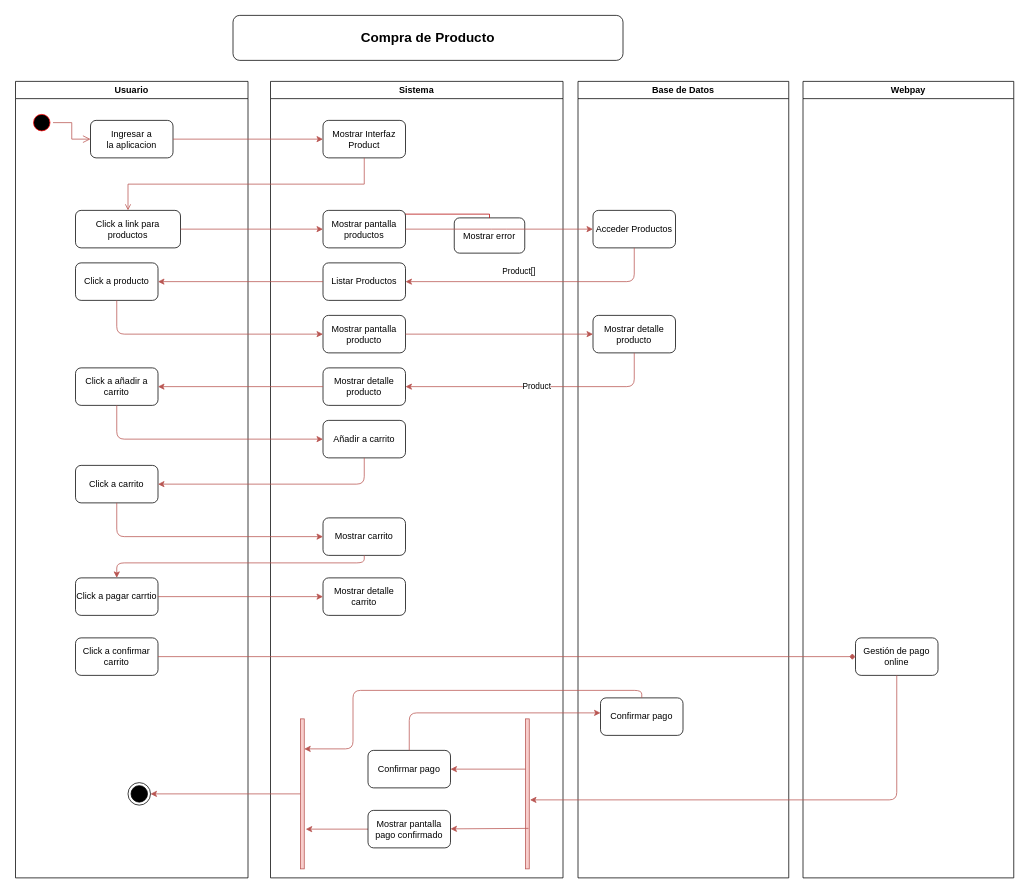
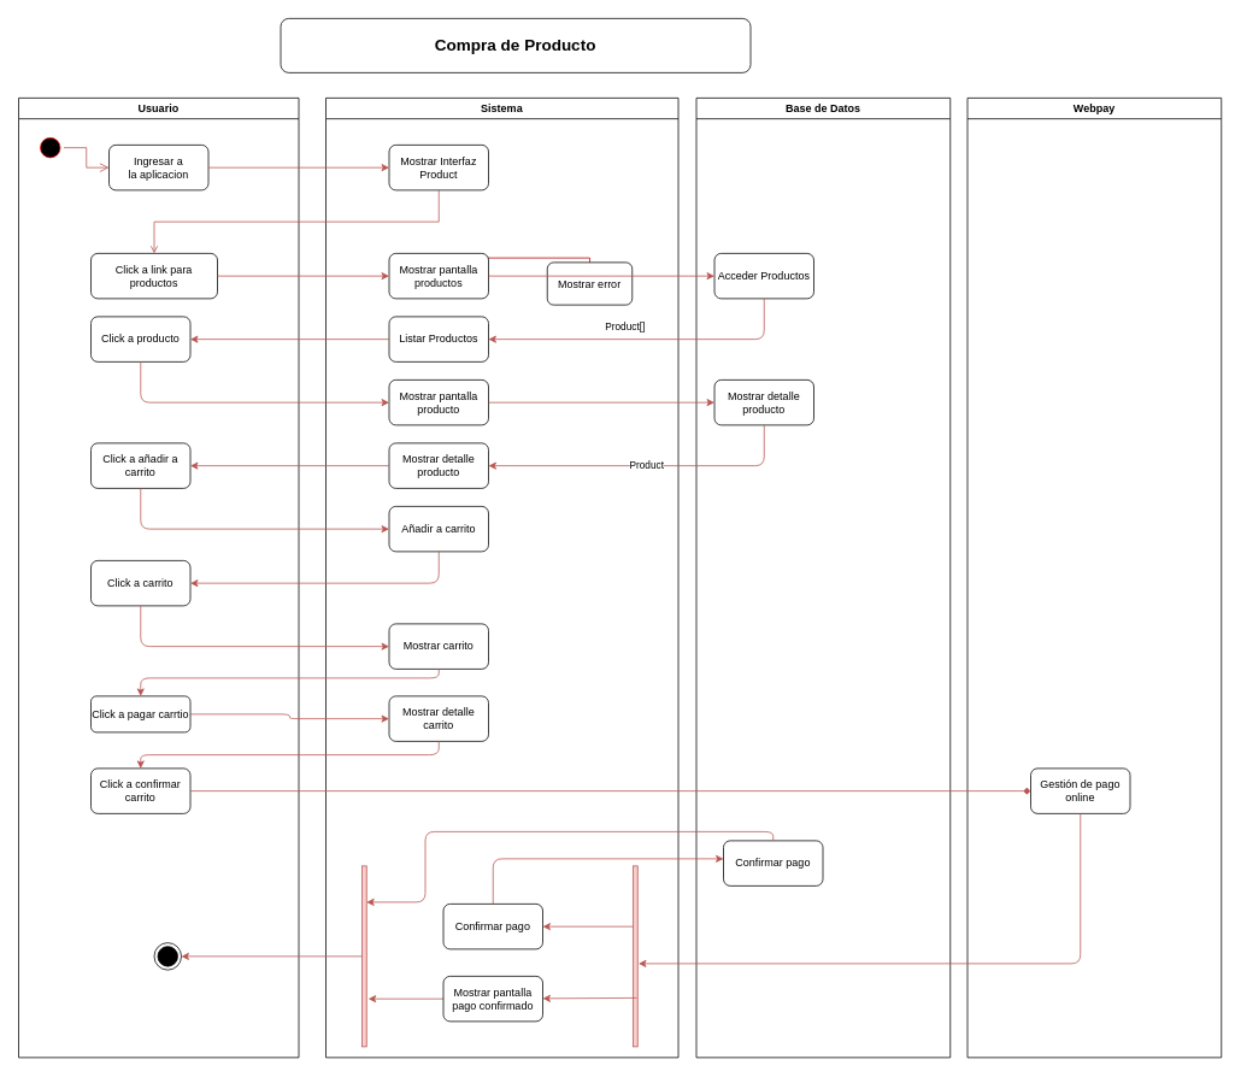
  <mxCell id="0" />
  <mxCell id="1" parent="0" />
  <mxCell id="2" value="Usuario" style="swimlane;whiteSpace=wrap" vertex="1" parent="1"><mxGeometry x="20" y="108" width="310" height="1062" as="geometry" /></mxCell>
  <mxCell id="3" value="" style="ellipse;shape=startState;fillColor=#000000;strokeColor=#ff0000;" vertex="1" parent="2"><mxGeometry x="20" y="40" width="30" height="30" as="geometry" /></mxCell>
  <mxCell id="4" value="" style="edgeStyle=elbowEdgeStyle;elbow=horizontal;verticalAlign=bottom;endArrow=open;endSize=8;strokeColor=#b85450;endFill=1;rounded=0;fillColor=#f8cecc;gradientColor=#ea6b66;" edge="1" parent="2" source="3" target="5"><mxGeometry x="100" y="40" as="geometry"><mxPoint x="115" y="110" as="targetPoint" /></mxGeometry></mxCell>
  <mxCell id="5" value="Ingresar a &#10;la aplicacion" style="align=center;rounded=1;" vertex="1" parent="2"><mxGeometry x="100" y="52" width="110" height="50" as="geometry" /></mxCell>
  <mxCell id="6" value="Click a link para productos" style="rounded=1;whiteSpace=wrap;" vertex="1" parent="2"><mxGeometry x="80" y="172" width="140" height="50" as="geometry" /></mxCell>
  <mxCell id="7" value="Click a producto" style="rounded=1;whiteSpace=wrap;" vertex="1" parent="2"><mxGeometry x="80" y="242" width="110" height="50" as="geometry" /></mxCell>
  <mxCell id="8" value="Click a añadir a carrito" style="rounded=1;whiteSpace=wrap;" vertex="1" parent="2"><mxGeometry x="80" y="382" width="110" height="50" as="geometry" /></mxCell>
  <mxCell id="9" value="Click a carrito" style="rounded=1;whiteSpace=wrap;" vertex="1" parent="2"><mxGeometry x="80" y="512" width="110" height="50" as="geometry" /></mxCell>
- <mxCell id="10" value="Click a pagar carrtio" style="rounded=1;whiteSpace=wrap;" vertex="1" parent="2"><mxGeometry x="80" y="662" width="110" height="50" as="geometry" /></mxCell>
+ <mxCell id="10" value="Click a pagar carrtio" style="rounded=1;whiteSpace=wrap;" vertex="1" parent="2"><mxGeometry x="80" y="662" width="110" height="40" as="geometry" /></mxCell>
  <mxCell id="11" value="Click a confirmar carrito" style="rounded=1;whiteSpace=wrap;" vertex="1" parent="2"><mxGeometry x="80" y="742" width="110" height="50" as="geometry" /></mxCell>
  <mxCell id="12" value="" style="ellipse;html=1;shape=endState;fillColor=strokeColor;" vertex="1" parent="2"><mxGeometry x="150" y="935" width="30" height="30" as="geometry" /></mxCell>
  <mxCell id="13" value="Sistema" style="swimlane;whiteSpace=wrap;startSize=23;" vertex="1" parent="1"><mxGeometry x="360" y="108" width="390" height="1062" as="geometry" /></mxCell>
  <mxCell id="14" value="Mostrar Interfaz &#10;Product" style="rounded=1;" vertex="1" parent="13"><mxGeometry x="70.0" y="52" width="110" height="50" as="geometry" /></mxCell>
  <mxCell id="15" value="Mostrar error" style="rounded=1;whiteSpace=wrap;html=1;" vertex="1" parent="13"><mxGeometry x="245" y="182" width="94" height="47" as="geometry" /></mxCell>
  <mxCell id="16" style="edgeStyle=elbowEdgeStyle;rounded=0;orthogonalLoop=1;jettySize=auto;html=1;entryX=0.5;entryY=0;entryDx=0;entryDy=0;fillColor=#e51400;strokeColor=#B20000;elbow=vertical;" edge="1" parent="13" source="15" target="17"><mxGeometry relative="1" as="geometry" /></mxCell>
  <mxCell id="17" value="Mostrar pantalla productos" style="rounded=1;whiteSpace=wrap;" vertex="1" parent="13"><mxGeometry x="70" y="172" width="110" height="50" as="geometry" /></mxCell>
  <mxCell id="18" value="Listar Productos" style="rounded=1;whiteSpace=wrap;" vertex="1" parent="13"><mxGeometry x="70" y="242" width="110" height="50" as="geometry" /></mxCell>
  <mxCell id="19" value="Mostrar pantalla producto" style="rounded=1;whiteSpace=wrap;" vertex="1" parent="13"><mxGeometry x="70" y="312" width="110" height="50" as="geometry" /></mxCell>
  <mxCell id="20" value="Mostrar detalle producto" style="rounded=1;whiteSpace=wrap;" vertex="1" parent="13"><mxGeometry x="70" y="382" width="110" height="50" as="geometry" /></mxCell>
  <mxCell id="21" value="Añadir a carrito" style="rounded=1;whiteSpace=wrap;" vertex="1" parent="13"><mxGeometry x="70" y="452" width="110" height="50" as="geometry" /></mxCell>
  <mxCell id="22" value="Mostrar carrito" style="rounded=1;whiteSpace=wrap;" vertex="1" parent="13"><mxGeometry x="70" y="582" width="110" height="50" as="geometry" /></mxCell>
  <mxCell id="23" value="Mostrar detalle carrito" style="rounded=1;whiteSpace=wrap;" vertex="1" parent="13"><mxGeometry x="70" y="662" width="110" height="50" as="geometry" /></mxCell>
  <mxCell id="24" value="Confirmar pago" style="rounded=1;whiteSpace=wrap;" vertex="1" parent="13"><mxGeometry x="130" y="892" width="110" height="50" as="geometry" /></mxCell>
  <mxCell id="25" style="edgeStyle=orthogonalEdgeStyle;html=1;strokeColor=#b85450;elbow=vertical;entryX=1.4;entryY=0.735;entryDx=0;entryDy=0;entryPerimeter=0;fillColor=#f8cecc;" edge="1" parent="13" source="26" target="29"><mxGeometry relative="1" as="geometry"><mxPoint x="120" y="1052" as="targetPoint" /></mxGeometry></mxCell>
  <mxCell id="26" value="Mostrar pantalla pago confirmado" style="rounded=1;whiteSpace=wrap;" vertex="1" parent="13"><mxGeometry x="130" y="972" width="110" height="50" as="geometry" /></mxCell>
  <mxCell id="27" style="html=1;entryX=1;entryY=0.5;entryDx=0;entryDy=0;strokeColor=#b85450;elbow=vertical;exitX=0.8;exitY=0.335;exitDx=0;exitDy=0;exitPerimeter=0;fillColor=#f8cecc;" edge="1" parent="13" source="28" target="24"><mxGeometry relative="1" as="geometry"><mxPoint x="340" y="912" as="sourcePoint" /></mxGeometry></mxCell>
  <mxCell id="28" value="" style="html=1;points=[];perimeter=orthogonalPerimeter;fillColor=#f8cecc;strokeColor=#b85450;" vertex="1" parent="13"><mxGeometry x="340" y="850" width="5" height="200" as="geometry" /></mxCell>
  <mxCell id="29" value="" style="html=1;points=[];perimeter=orthogonalPerimeter;fillColor=#f8cecc;strokeColor=#b85450;" vertex="1" parent="13"><mxGeometry x="40" y="850" width="5" height="200" as="geometry" /></mxCell>
  <mxCell id="30" style="html=1;strokeColor=#b85450;elbow=vertical;exitX=0.8;exitY=0.73;exitDx=0;exitDy=0;exitPerimeter=0;fillColor=#f8cecc;" edge="1" parent="13" source="28" target="26"><mxGeometry relative="1" as="geometry"><mxPoint x="344" y="996.5" as="sourcePoint" /><mxPoint x="240" y="996.5" as="targetPoint" /></mxGeometry></mxCell>
  <mxCell id="31" value="Base de Datos" style="swimlane;whiteSpace=wrap" vertex="1" parent="1"><mxGeometry x="770" y="108" width="281" height="1062" as="geometry" /></mxCell>
  <mxCell id="32" style="edgeStyle=orthogonalEdgeStyle;rounded=0;orthogonalLoop=1;jettySize=auto;html=1;entryX=0;entryY=0.5;entryDx=0;entryDy=0;fillColor=#e51400;strokeColor=#B20000;" edge="1" parent="31"><mxGeometry relative="1" as="geometry"><mxPoint x="124" y="253" as="sourcePoint" /></mxGeometry></mxCell>
  <mxCell id="33" value="Acceder Productos" style="rounded=1;whiteSpace=wrap;" vertex="1" parent="31"><mxGeometry x="20" y="172" width="110" height="50" as="geometry" /></mxCell>
  <mxCell id="34" value="Mostrar detalle producto" style="rounded=1;whiteSpace=wrap;" vertex="1" parent="31"><mxGeometry x="20" y="312" width="110" height="50" as="geometry" /></mxCell>
  <mxCell id="35" value="Confirmar pago" style="rounded=1;whiteSpace=wrap;" vertex="1" parent="31"><mxGeometry x="30" y="822" width="110" height="50" as="geometry" /></mxCell>
  <mxCell id="36" style="edgeStyle=orthogonalEdgeStyle;rounded=0;orthogonalLoop=1;jettySize=auto;html=1;exitX=1;exitY=0.5;exitDx=0;exitDy=0;entryX=0;entryY=0.5;entryDx=0;entryDy=0;fillColor=#f8cecc;gradientColor=#ea6b66;strokeColor=#b85450;" edge="1" parent="1" source="5" target="14"><mxGeometry relative="1" as="geometry" /></mxCell>
  <mxCell id="37" value="" style="endArrow=open;strokeColor=#b85450;endFill=1;rounded=0;entryX=0.5;entryY=0;entryDx=0;entryDy=0;fillColor=#f8cecc;gradientColor=#ea6b66;edgeStyle=elbowEdgeStyle;elbow=vertical;" edge="1" parent="1" source="14" target="6"><mxGeometry relative="1" as="geometry"><mxPoint x="232" y="280" as="targetPoint" /></mxGeometry></mxCell>
  <mxCell id="38" value="&lt;font style=&quot;font-size: 18px;&quot;&gt;&lt;b&gt;Compra de Producto&lt;br&gt;&lt;/b&gt;&lt;/font&gt;" style="rounded=1;whiteSpace=wrap;html=1;" vertex="1" parent="1"><mxGeometry x="310" y="20" width="520" height="60" as="geometry" /></mxCell>
  <mxCell id="39" value="" style="edgeStyle=elbowEdgeStyle;elbow=vertical;html=1;entryX=0;entryY=0.5;entryDx=0;entryDy=0;fillColor=#f8cecc;strokeColor=#b85450;" edge="1" parent="1" source="17" target="33"><mxGeometry relative="1" as="geometry" /></mxCell>
  <mxCell id="40" style="edgeStyle=orthogonalEdgeStyle;elbow=vertical;html=1;entryX=1;entryY=0.5;entryDx=0;entryDy=0;exitX=0.5;exitY=1;exitDx=0;exitDy=0;fillColor=#f8cecc;strokeColor=#b85450;" edge="1" parent="1" source="33" target="18"><mxGeometry relative="1" as="geometry" /></mxCell>
  <mxCell id="41" value="Product[]" style="edgeLabel;html=1;align=center;verticalAlign=middle;resizable=0;points=[];" vertex="1" connectable="0" parent="40"><mxGeometry x="0.229" y="3" relative="1" as="geometry"><mxPoint x="15" y="-18" as="offset" /></mxGeometry></mxCell>
  <mxCell id="42" style="edgeStyle=orthogonalEdgeStyle;html=1;elbow=vertical;fillColor=#f8cecc;strokeColor=#b85450;" edge="1" parent="1" source="6" target="17"><mxGeometry relative="1" as="geometry" /></mxCell>
  <mxCell id="43" style="edgeStyle=orthogonalEdgeStyle;html=1;entryX=1;entryY=0.5;entryDx=0;entryDy=0;elbow=vertical;fillColor=#f8cecc;strokeColor=#b85450;" edge="1" parent="1" source="18" target="7"><mxGeometry relative="1" as="geometry" /></mxCell>
  <mxCell id="44" style="html=1;entryX=0;entryY=0.5;entryDx=0;entryDy=0;elbow=vertical;strokeColor=#b85450;edgeStyle=orthogonalEdgeStyle;exitX=0.5;exitY=1;exitDx=0;exitDy=0;fillColor=#f8cecc;" edge="1" parent="1" source="7" target="19"><mxGeometry relative="1" as="geometry" /></mxCell>
  <mxCell id="45" style="edgeStyle=orthogonalEdgeStyle;html=1;strokeColor=#b85450;elbow=vertical;fillColor=#f8cecc;" edge="1" parent="1" source="19" target="34"><mxGeometry relative="1" as="geometry" /></mxCell>
  <mxCell id="46" value="Product" style="edgeStyle=orthogonalEdgeStyle;html=1;entryX=1;entryY=0.5;entryDx=0;entryDy=0;strokeColor=#b85450;elbow=vertical;fillColor=#f8cecc;exitX=0.5;exitY=1;exitDx=0;exitDy=0;" edge="1" parent="1" source="34" target="20"><mxGeometry relative="1" as="geometry" /></mxCell>
  <mxCell id="47" style="edgeStyle=orthogonalEdgeStyle;html=1;strokeColor=#b85450;elbow=vertical;fillColor=#f8cecc;" edge="1" parent="1" source="20" target="8"><mxGeometry relative="1" as="geometry" /></mxCell>
  <mxCell id="48" style="edgeStyle=orthogonalEdgeStyle;html=1;entryX=0;entryY=0.5;entryDx=0;entryDy=0;strokeColor=#b85450;elbow=vertical;exitX=0.5;exitY=1;exitDx=0;exitDy=0;fillColor=#f8cecc;" edge="1" parent="1" source="8" target="21"><mxGeometry relative="1" as="geometry" /></mxCell>
  <mxCell id="49" value="Webpay" style="swimlane;whiteSpace=wrap" vertex="1" parent="1"><mxGeometry x="1070" y="108" width="281" height="1062" as="geometry" /></mxCell>
  <mxCell id="50" style="edgeStyle=orthogonalEdgeStyle;rounded=0;orthogonalLoop=1;jettySize=auto;html=1;entryX=0;entryY=0.5;entryDx=0;entryDy=0;fillColor=#e51400;strokeColor=#B20000;" edge="1" parent="49"><mxGeometry relative="1" as="geometry"><mxPoint x="124" y="253" as="sourcePoint" /></mxGeometry></mxCell>
  <mxCell id="51" value="Gestión de pago online" style="rounded=1;whiteSpace=wrap;" vertex="1" parent="49"><mxGeometry x="70" y="742" width="110" height="50" as="geometry" /></mxCell>
  <mxCell id="52" style="edgeStyle=orthogonalEdgeStyle;html=1;entryX=1;entryY=0.5;entryDx=0;entryDy=0;elbow=vertical;fillColor=#f8cecc;strokeColor=#b85450;exitX=0.5;exitY=1;exitDx=0;exitDy=0;" edge="1" parent="1" source="21" target="9"><mxGeometry relative="1" as="geometry"><mxPoint x="430" y="685" as="sourcePoint" /></mxGeometry></mxCell>
  <mxCell id="53" style="html=1;entryX=0;entryY=0.5;entryDx=0;entryDy=0;elbow=vertical;strokeColor=#b85450;edgeStyle=orthogonalEdgeStyle;exitX=0.5;exitY=1;exitDx=0;exitDy=0;fillColor=#f8cecc;" edge="1" parent="1" source="9" target="22"><mxGeometry relative="1" as="geometry" /></mxCell>
  <mxCell id="54" style="edgeStyle=orthogonalEdgeStyle;html=1;strokeColor=#b85450;elbow=vertical;exitX=0.5;exitY=1;exitDx=0;exitDy=0;fillColor=#f8cecc;" edge="1" parent="1" source="22" target="10"><mxGeometry relative="1" as="geometry"><Array as="points"><mxPoint x="485" y="750" /><mxPoint x="155" y="750" /></Array></mxGeometry></mxCell>
  <mxCell id="55" style="edgeStyle=orthogonalEdgeStyle;html=1;strokeColor=#b85450;elbow=vertical;fillColor=#f8cecc;" edge="1" parent="1" source="10" target="23"><mxGeometry relative="1" as="geometry" /></mxCell>
  <mxCell id="56" style="edgeStyle=orthogonalEdgeStyle;html=1;strokeColor=#b85450;elbow=vertical;fillColor=#f8cecc;endArrow=diamond;" edge="1" parent="1" source="11" target="51"><mxGeometry relative="1" as="geometry"><mxPoint x="1130" y="875" as="targetPoint" /></mxGeometry></mxCell>
+ <mxCell id="57" style="edgeStyle=elbowEdgeStyle;html=1;strokeColor=#b85450;elbow=vertical;exitX=0.5;exitY=1;exitDx=0;exitDy=0;fillColor=#f8cecc;" edge="1" parent="1" source="23" target="11"><mxGeometry relative="1" as="geometry" /></mxCell>
  <mxCell id="58" style="edgeStyle=orthogonalEdgeStyle;elbow=vertical;html=1;strokeColor=#b85450;exitX=0.5;exitY=1;exitDx=0;exitDy=0;fillColor=#f8cecc;entryX=1.2;entryY=0.54;entryDx=0;entryDy=0;entryPerimeter=0;" edge="1" parent="1" source="51" target="28"><mxGeometry relative="1" as="geometry"><mxPoint x="850" y="1060" as="targetPoint" /></mxGeometry></mxCell>
  <mxCell id="59" style="edgeStyle=orthogonalEdgeStyle;html=1;strokeColor=#b85450;elbow=vertical;exitX=0.5;exitY=0;exitDx=0;exitDy=0;fillColor=#f8cecc;" edge="1" parent="1" source="24" target="35"><mxGeometry relative="1" as="geometry"><mxPoint x="860" y="950" as="targetPoint" /><Array as="points"><mxPoint x="545" y="950" /></Array></mxGeometry></mxCell>
  <mxCell id="60" style="edgeStyle=orthogonalEdgeStyle;html=1;entryX=1;entryY=0.2;entryDx=0;entryDy=0;entryPerimeter=0;strokeColor=#b85450;elbow=vertical;exitX=0.5;exitY=0;exitDx=0;exitDy=0;fillColor=#f8cecc;" edge="1" parent="1" source="35" target="29"><mxGeometry relative="1" as="geometry"><Array as="points"><mxPoint x="855" y="920" /><mxPoint x="470" y="920" /><mxPoint x="470" y="998" /></Array></mxGeometry></mxCell>
  <mxCell id="61" style="edgeStyle=orthogonalEdgeStyle;html=1;strokeColor=#b85450;elbow=vertical;entryX=1;entryY=0.5;entryDx=0;entryDy=0;fillColor=#f8cecc;" edge="1" parent="1" source="29" target="12"><mxGeometry relative="1" as="geometry"><mxPoint x="250" y="1058" as="targetPoint" /></mxGeometry></mxCell>
